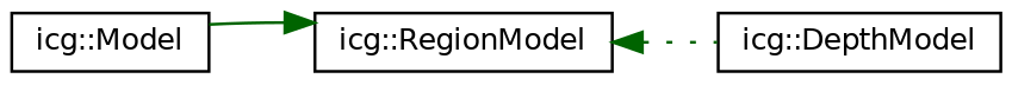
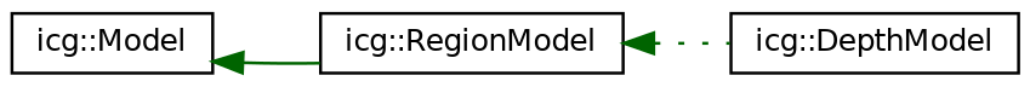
  digraph {
    rankdir=LR
    node [color=black fillcolor=white fontname=Helvetica fontsize=10 shape=record style=filled]
    edge [color=darkgreen dir=back fontname=Helvetica fontsize=10 labelfontname=Helvetica labelfontsize=10]
    n1 [height=0.2 label="icg::Model" width=0.4]
    n2 [height=0.2 label="icg::RegionModel" width=0.4]
    n3 [height=0.2 label="icg::DepthModel" width=0.4]
-   n2 -> n1 [style=solid]
+   n1 -> n2 [style=solid]
    n2 -> n3 [style=dotted]
  }
